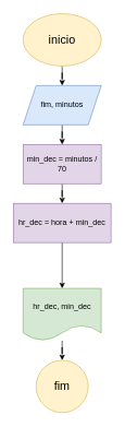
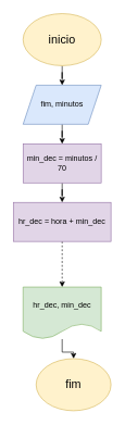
  <mxCell id="0" />
  <mxCell id="1" parent="0" />
  <mxCell id="2" value="" style="edgeStyle=orthogonalEdgeStyle;rounded=0;orthogonalLoop=1;jettySize=auto;html=1;" edge="1" parent="1" source="3" target="5"><mxGeometry relative="1" as="geometry" /></mxCell>
  <mxCell id="3" value="&lt;font style=&quot;font-size: 18px;&quot;&gt;inicio&lt;/font&gt;" style="ellipse;whiteSpace=wrap;html=1;fillColor=#fff2cc;strokeColor=#d6b656;" vertex="1" parent="1"><mxGeometry x="35" y="20" width="120" height="80" as="geometry" /></mxCell>
  <mxCell id="4" value="" style="edgeStyle=orthogonalEdgeStyle;rounded=0;orthogonalLoop=1;jettySize=auto;html=1;" edge="1" parent="1" source="5" target="7"><mxGeometry relative="1" as="geometry" /></mxCell>
  <mxCell id="5" value="fim, minutos" style="shape=parallelogram;perimeter=parallelogramPerimeter;whiteSpace=wrap;html=1;fixedSize=1;fillColor=#dae8fc;strokeColor=#6c8ebf;" vertex="1" parent="1"><mxGeometry x="35" y="130" width="120" height="60" as="geometry" /></mxCell>
  <mxCell id="6" value="" style="edgeStyle=orthogonalEdgeStyle;rounded=0;orthogonalLoop=1;jettySize=auto;html=1;" edge="1" parent="1" source="7" target="9"><mxGeometry relative="1" as="geometry" /></mxCell>
  <mxCell id="7" value="min_dec =&amp;nbsp;minutos / 70" style="whiteSpace=wrap;html=1;fillColor=#e1d5e7;strokeColor=#9673a6;" vertex="1" parent="1"><mxGeometry x="35" y="220" width="120" height="60" as="geometry" /></mxCell>
- <mxCell id="8" value="" style="edgeStyle=orthogonalEdgeStyle;rounded=0;orthogonalLoop=1;jettySize=auto;html=1;" edge="1" parent="1" source="9" target="11"><mxGeometry relative="1" as="geometry" /></mxCell>
+ <mxCell id="8" value="" style="edgeStyle=orthogonalEdgeStyle;rounded=0;orthogonalLoop=1;jettySize=auto;html=1;dashed=1;" edge="1" parent="1" source="9" target="11"><mxGeometry relative="1" as="geometry" /></mxCell>
  <mxCell id="9" value="hr_dec = hora + min_dec" style="whiteSpace=wrap;html=1;fillColor=#e1d5e7;strokeColor=#9673a6;" vertex="1" parent="1"><mxGeometry x="20" y="310" width="150" height="60" as="geometry" /></mxCell>
  <mxCell id="10" value="" style="edgeStyle=orthogonalEdgeStyle;rounded=0;orthogonalLoop=1;jettySize=auto;html=1;" edge="1" parent="1" source="11" target="12"><mxGeometry relative="1" as="geometry" /></mxCell>
  <mxCell id="11" value="hr_dec, min_dec" style="shape=document;whiteSpace=wrap;html=1;boundedLbl=1;fillColor=#d5e8d4;strokeColor=#82b366;" vertex="1" parent="1"><mxGeometry x="35" y="440" width="120" height="80" as="geometry" /></mxCell>
- <mxCell id="12" value="&lt;font style=&quot;font-size: 18px;&quot;&gt;fim&lt;/font&gt;" style="ellipse;whiteSpace=wrap;html=1;fillColor=#fff2cc;strokeColor=#d6b656;" vertex="1" parent="1"><mxGeometry x="55" y="550" width="80" height="80" as="geometry" /></mxCell>
+ <mxCell id="12" value="&lt;font style=&quot;font-size: 18px;&quot;&gt;fim&lt;/font&gt;" style="ellipse;whiteSpace=wrap;html=1;fillColor=#fff2cc;strokeColor=#d6b656;" vertex="1" parent="1"><mxGeometry x="55" y="550" width="115" height="80" as="geometry" /></mxCell>
